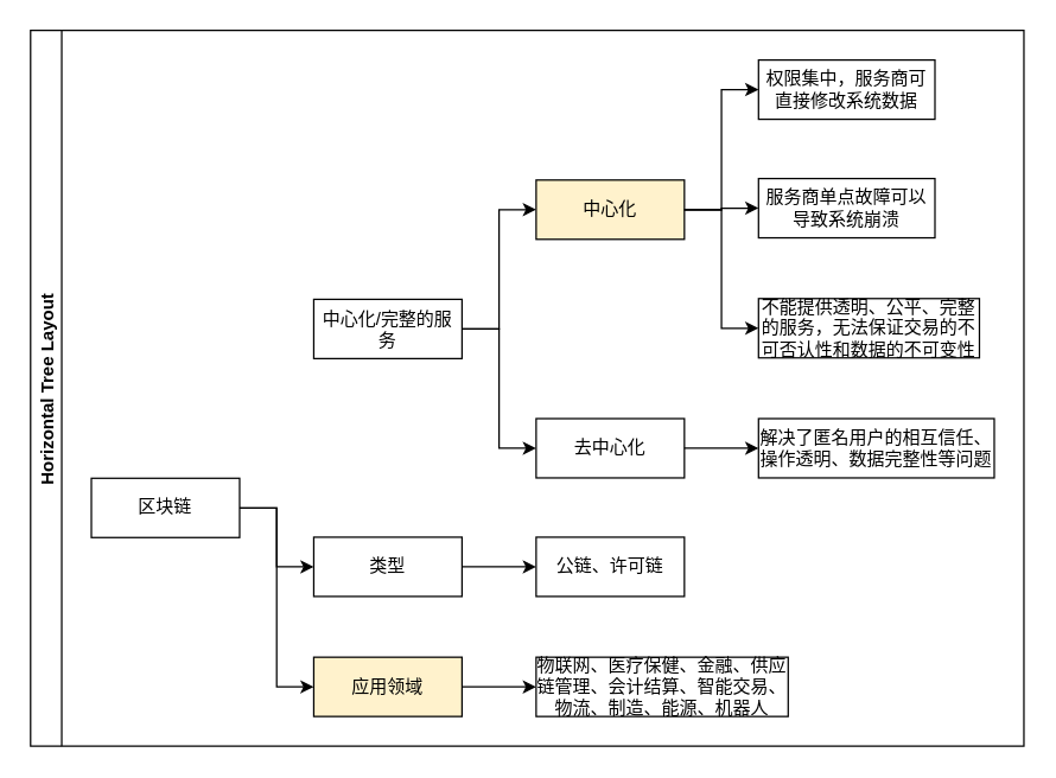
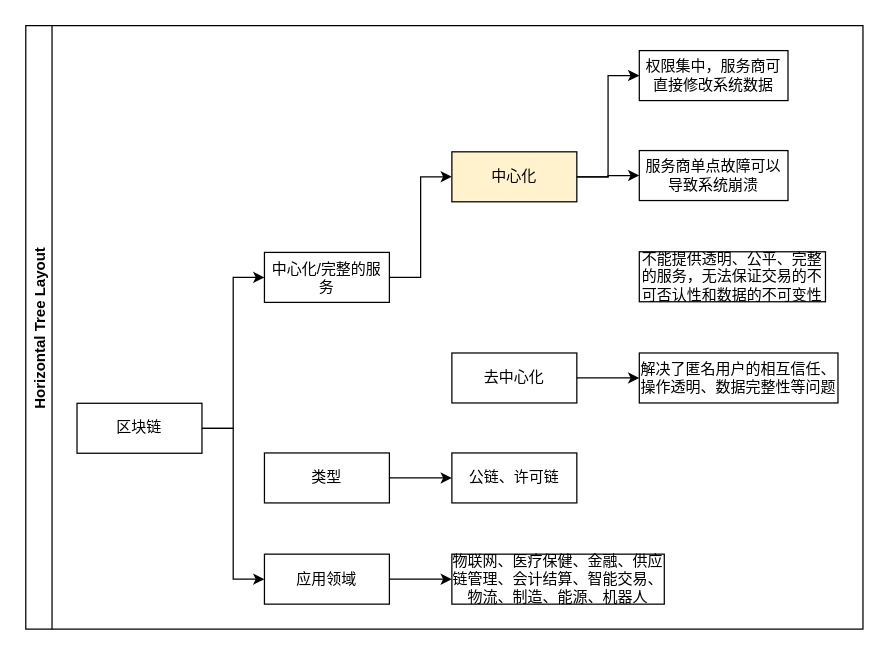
  <mxCell id="0" />
  <mxCell id="1" parent="0" />
  <mxCell id="2" value="Horizontal Tree Layout" style="swimlane;startSize=21;horizontal=0;childLayout=treeLayout;horizontalTree=1;resizable=0;containerType=tree;" vertex="1" parent="1"><mxGeometry x="20" y="20" width="670" height="483" as="geometry" /></mxCell>
  <mxCell id="3" value="区块链" style="whiteSpace=wrap;html=1;" vertex="1" parent="2"><mxGeometry x="41" y="302.25" width="100" height="40" as="geometry" /></mxCell>
  <mxCell id="4" value="中心化/完整的服务" style="whiteSpace=wrap;html=1;" vertex="1" parent="2"><mxGeometry x="191" y="181.5" width="100" height="40" as="geometry" /></mxCell>
- <mxCell id="6" value="应用领域" style="whiteSpace=wrap;html=1;fillColor=#fff2cc;" vertex="1" parent="2"><mxGeometry x="191" y="423" width="100" height="40" as="geometry" /></mxCell>
+ <mxCell id="5" value="" style="edgeStyle=elbowEdgeStyle;elbow=horizontal;html=1;rounded=0;" edge="1" parent="2" source="3" target="4"><mxGeometry relative="1" as="geometry" /></mxCell>
+ <mxCell id="6" value="应用领域" style="whiteSpace=wrap;html=1;" vertex="1" parent="2"><mxGeometry x="191" y="423" width="100" height="40" as="geometry" /></mxCell>
  <mxCell id="7" value="" style="edgeStyle=elbowEdgeStyle;elbow=horizontal;html=1;rounded=0;" edge="1" parent="2" source="3" target="6"><mxGeometry relative="1" as="geometry" /></mxCell>
- <mxCell id="8" value="" style="edgeStyle=elbowEdgeStyle;elbow=horizontal;html=1;rounded=0;" edge="1" target="9" source="3" parent="2"><mxGeometry relative="1" as="geometry"><mxPoint x="271" y="-973.6" as="sourcePoint" /></mxGeometry></mxCell>
  <mxCell id="9" value="类型" style="whiteSpace=wrap;html=1;" vertex="1" parent="2"><mxGeometry x="191" y="342" width="100" height="40" as="geometry" /></mxCell>
  <mxCell id="10" value="" style="edgeStyle=elbowEdgeStyle;elbow=horizontal;html=1;rounded=0;exitX=1;exitY=0.5;exitDx=0;exitDy=0;" edge="1" target="11" source="6" parent="2"><mxGeometry relative="1" as="geometry"><mxPoint x="271" y="-893.6" as="sourcePoint" /></mxGeometry></mxCell>
  <mxCell id="11" value="物联网、医疗保健、金融、供应链管理、会计结算、智能交易、物流、制造、能源、机器人" style="whiteSpace=wrap;html=1;" vertex="1" parent="2"><mxGeometry x="341" y="423" width="170" height="40" as="geometry" /></mxCell>
  <mxCell id="12" value="" style="edgeStyle=elbowEdgeStyle;elbow=horizontal;html=1;rounded=0;" edge="1" target="13" source="4" parent="2"><mxGeometry relative="1" as="geometry"><mxPoint x="290" y="-451.6" as="sourcePoint" /></mxGeometry></mxCell>
  <mxCell id="13" value="中心化" style="whiteSpace=wrap;html=1;fillColor=#fff2cc;" vertex="1" parent="2"><mxGeometry x="341" y="101" width="100" height="40" as="geometry" /></mxCell>
- <mxCell id="14" value="" style="edgeStyle=elbowEdgeStyle;elbow=horizontal;html=1;rounded=0;" edge="1" target="15" source="4" parent="2"><mxGeometry relative="1" as="geometry"><mxPoint x="440" y="-532.5" as="sourcePoint" /></mxGeometry></mxCell>
  <mxCell id="15" value="去中心化" style="whiteSpace=wrap;html=1;" vertex="1" parent="2"><mxGeometry x="341" y="262" width="100" height="40" as="geometry" /></mxCell>
  <mxCell id="16" value="" style="edgeStyle=elbowEdgeStyle;elbow=horizontal;html=1;rounded=0;" edge="1" target="17" source="13" parent="2"><mxGeometry relative="1" as="geometry"><mxPoint x="440" y="-411.6" as="sourcePoint" /></mxGeometry></mxCell>
  <mxCell id="17" value="权限集中，服务商可直接修改系统数据" style="whiteSpace=wrap;html=1;" vertex="1" parent="2"><mxGeometry x="491" y="20" width="119" height="40" as="geometry" /></mxCell>
  <mxCell id="18" value="" style="edgeStyle=elbowEdgeStyle;elbow=horizontal;html=1;rounded=0;" edge="1" target="19" source="13" parent="2"><mxGeometry relative="1" as="geometry"><mxPoint x="590" y="-452.2" as="sourcePoint" /></mxGeometry></mxCell>
  <mxCell id="19" value="服务商单点故障可以导致系统崩溃" style="whiteSpace=wrap;html=1;" vertex="1" parent="2"><mxGeometry x="491" y="100" width="119" height="40" as="geometry" /></mxCell>
  <mxCell id="20" value="" style="edgeStyle=elbowEdgeStyle;elbow=horizontal;html=1;rounded=0;" edge="1" target="21" source="15" parent="2"><mxGeometry relative="1" as="geometry"><mxPoint x="440" y="-214.7" as="sourcePoint" /></mxGeometry></mxCell>
  <mxCell id="21" value="解决了匿名用户的相互信任、操作透明、数据完整性等问题" style="whiteSpace=wrap;html=1;" vertex="1" parent="2"><mxGeometry x="491" y="262" width="159" height="40" as="geometry" /></mxCell>
- <mxCell id="22" value="" style="edgeStyle=elbowEdgeStyle;elbow=horizontal;html=1;rounded=0;" edge="1" target="23" source="13" parent="2"><mxGeometry relative="1" as="geometry"><mxPoint x="590" y="-276.7" as="sourcePoint" /></mxGeometry></mxCell>
  <mxCell id="23" value="不能提供透明、公平、完整的服务，无法保证交易的不可否认性和数据的不可变性" style="whiteSpace=wrap;html=1;" vertex="1" parent="2"><mxGeometry x="491" y="181" width="149" height="40" as="geometry" /></mxCell>
  <mxCell id="24" value="" style="edgeStyle=elbowEdgeStyle;elbow=horizontal;html=1;rounded=0;" edge="1" target="25" source="9" parent="2"><mxGeometry relative="1" as="geometry"><mxPoint x="290" y="482.25" as="sourcePoint" /></mxGeometry></mxCell>
  <mxCell id="25" value="公链、许可链" style="whiteSpace=wrap;html=1;" vertex="1" parent="2"><mxGeometry x="341" y="342" width="100" height="40" as="geometry" /></mxCell>
